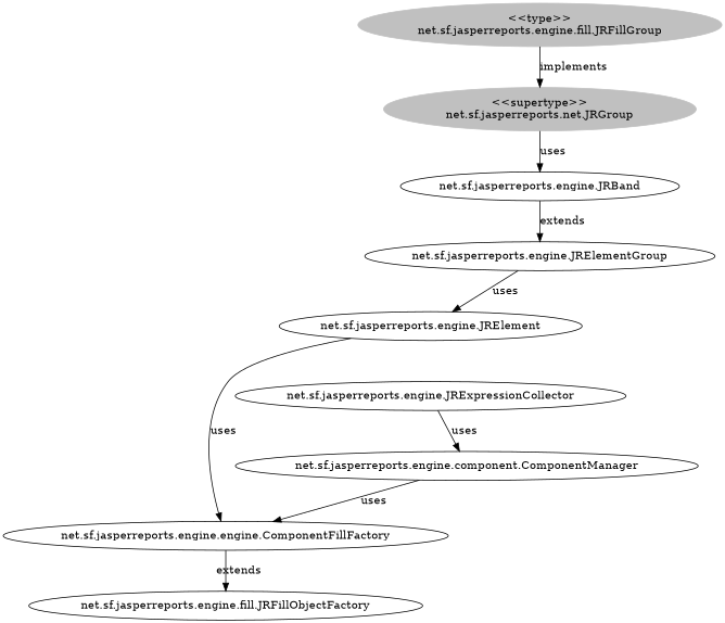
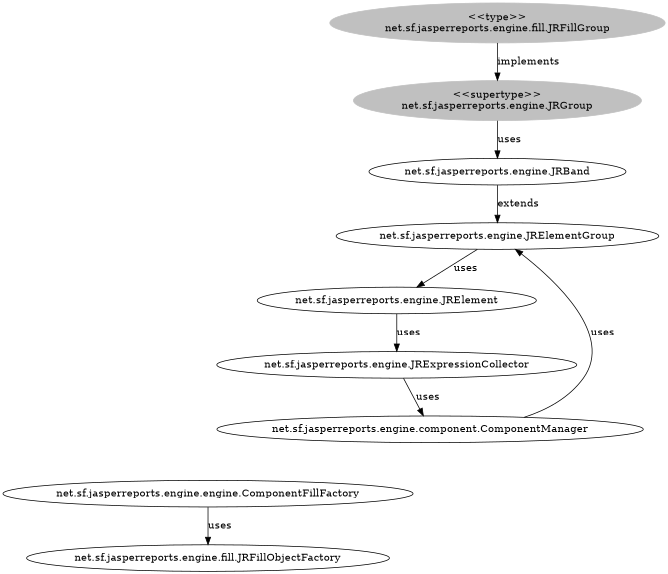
  digraph {
    n1 [color=grey label="<<type>>\nnet.sf.jasperreports.engine.fill.JRFillGroup" style=filled]
-   n2 [color=grey label="<<supertype>>\nnet.sf.jasperreports.net.JRGroup" style=filled]
+   n2 [color=grey label="<<supertype>>\nnet.sf.jasperreports.engine.JRGroup" style=filled]
    n3 [label="net.sf.jasperreports.engine.JRBand"]
    n4 [label="net.sf.jasperreports.engine.JRElementGroup"]
    n5 [label="net.sf.jasperreports.engine.JRElement"]
    n6 [label="net.sf.jasperreports.engine.JRExpressionCollector"]
    n7 [label="net.sf.jasperreports.engine.component.ComponentManager"]
    n8 [label="net.sf.jasperreports.engine.engine.ComponentFillFactory"]
    n9 [label="net.sf.jasperreports.engine.fill.JRFillObjectFactory"]
    n1 -> n2 [label=implements]
    n2 -> n3 [label=uses]
    n3 -> n4 [label=extends]
    n4 -> n5 [label=uses]
-   n5 -> n8 [label=uses]
+   n5 -> n6 [label=uses]
    n6 -> n7 [label=uses]
-   n7 -> n8 [label=uses]
-   n8 -> n9 [label=extends]
+   n7 -> n4 [label=uses]
+   n8 -> n9 [label=uses]
  }
